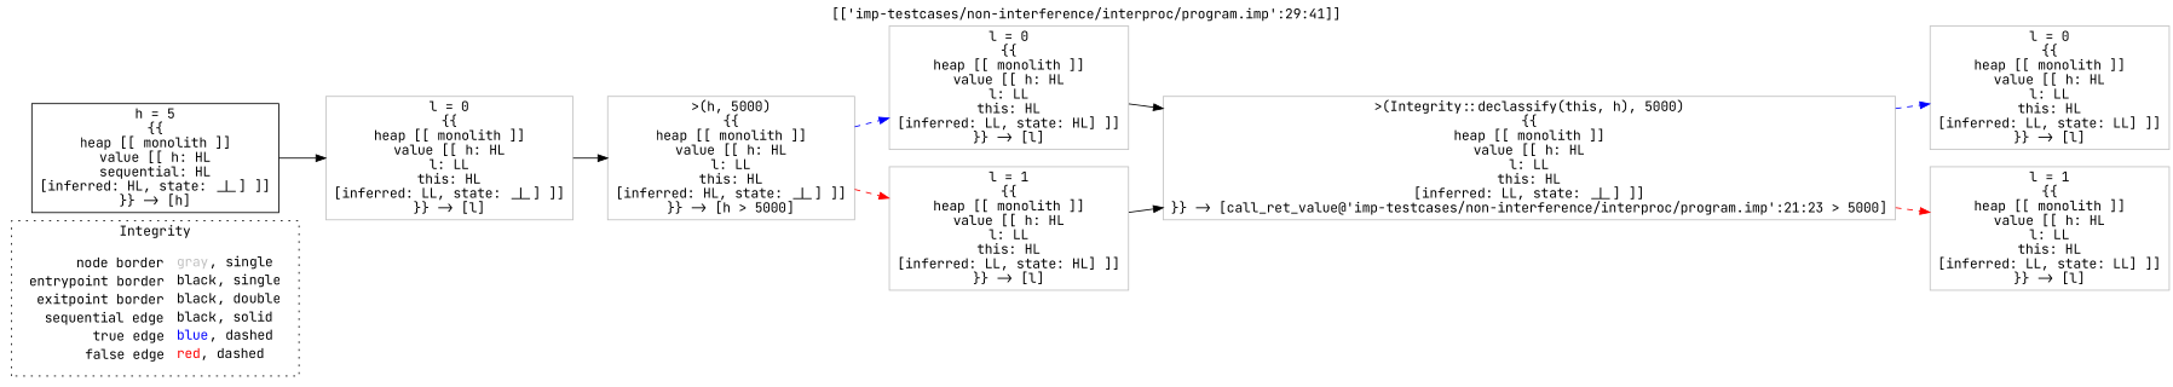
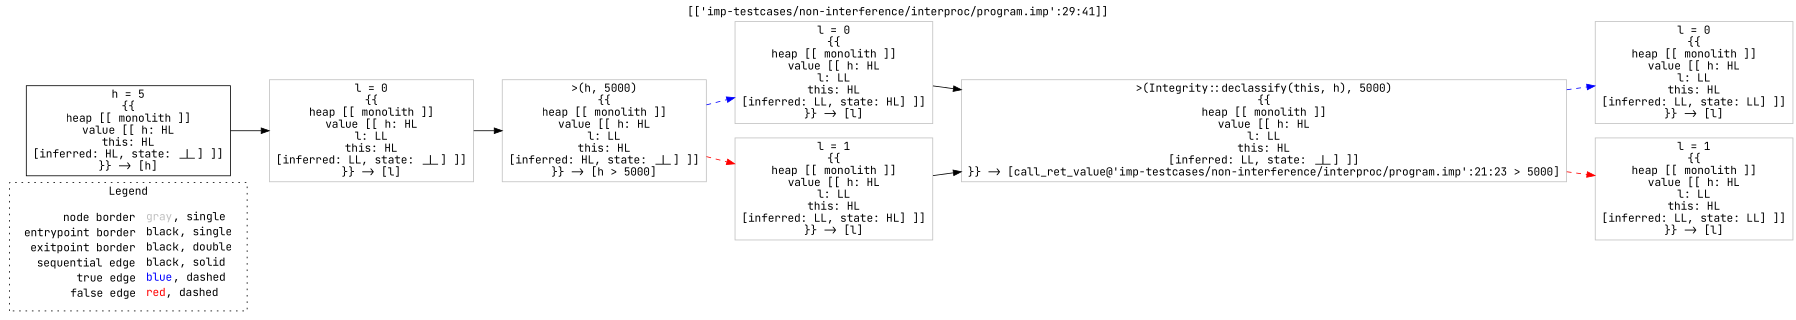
  digraph {
    fontname="JetBrains Mono"
    label="[['imp-testcases/non-interference/interproc/program.imp':29:41]]"
    labelloc=t
    rankdir=LR
    node [fontname="JetBrains Mono" shape=rect color=gray]
    edge [color=black fontname="JetBrains Mono"]
    n1 [label=<<table border="0" cellpadding="2" cellspacing="0" cellborder="0"><tr><td align="right">node border&nbsp;</td><td align="left"><font color="gray">gray</font>, single</td></tr><tr><td align="right">entrypoint border&nbsp;</td><td align="left"><font color="black">black</font>, single</td></tr><tr><td align="right">exitpoint border&nbsp;</td><td align="left"><font color="black">black</font>, double</td></tr><tr><td align="right">sequential edge&nbsp;</td><td align="left"><font color="black">black</font>, solid</td></tr><tr><td align="right">true edge&nbsp;</td><td align="left"><font color="blue">blue</font>, dashed</td></tr><tr><td align="right">false edge&nbsp;</td><td align="left"><font color="red">red</font>, dashed</td></tr></table>> shape=plaintext color=""]
-   n2 [color=black label=<h = 5<BR/>{{<BR/>heap [[ monolith ]]<BR/>value [[ h: HL<BR/>sequential: HL<BR/>[inferred: HL, state: _|_] ]]<BR/>}} -&gt; [h]>]
+   n2 [color=black label=<h = 5<BR/>{{<BR/>heap [[ monolith ]]<BR/>value [[ h: HL<BR/>this: HL<BR/>[inferred: HL, state: _|_] ]]<BR/>}} -&gt; [h]>]
    n3 [label=<l = 0<BR/>{{<BR/>heap [[ monolith ]]<BR/>value [[ h: HL<BR/>l: LL<BR/>this: HL<BR/>[inferred: LL, state: _|_] ]]<BR/>}} -&gt; [l]>]
    n4 [label=<&gt;(h, 5000)<BR/>{{<BR/>heap [[ monolith ]]<BR/>value [[ h: HL<BR/>l: LL<BR/>this: HL<BR/>[inferred: HL, state: _|_] ]]<BR/>}} -&gt; [h &gt; 5000]>]
    n5 [label=<l = 0<BR/>{{<BR/>heap [[ monolith ]]<BR/>value [[ h: HL<BR/>l: LL<BR/>this: HL<BR/>[inferred: LL, state: HL] ]]<BR/>}} -&gt; [l]>]
    n6 [label=<l = 1<BR/>{{<BR/>heap [[ monolith ]]<BR/>value [[ h: HL<BR/>l: LL<BR/>this: HL<BR/>[inferred: LL, state: HL] ]]<BR/>}} -&gt; [l]>]
    n7 [label=<&gt;(Integrity::declassify(this, h), 5000)<BR/>{{<BR/>heap [[ monolith ]]<BR/>value [[ h: HL<BR/>l: LL<BR/>this: HL<BR/>[inferred: LL, state: _|_] ]]<BR/>}} -&gt; [call_ret_value@'imp-testcases/non-interference/interproc/program.imp':21:23 &gt; 5000]>]
    n8 [label=<l = 0<BR/>{{<BR/>heap [[ monolith ]]<BR/>value [[ h: HL<BR/>l: LL<BR/>this: HL<BR/>[inferred: LL, state: LL] ]]<BR/>}} -&gt; [l]>]
    n9 [label=<l = 1<BR/>{{<BR/>heap [[ monolith ]]<BR/>value [[ h: HL<BR/>l: LL<BR/>this: HL<BR/>[inferred: LL, state: LL] ]]<BR/>}} -&gt; [l]>]
    subgraph cluster_1 {
-     label=Integrity
+     label=Legend
      style=dotted
      n1
    }
    n2 -> n3
    n3 -> n4
    n4 -> n5 [color=blue style=dashed]
    n4 -> n6 [color=red style=dashed]
    n5 -> n7
    n6 -> n7
    n7 -> n8 [color=blue style=dashed]
    n7 -> n9 [color=red style=dashed]
  }
